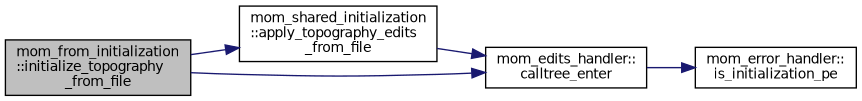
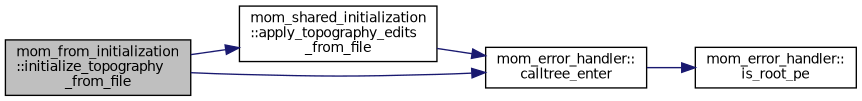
  digraph {
    rankdir=LR
    node [color=black fillcolor=white fontname=Helvetica fontsize=10 shape=record style=filled]
    edge [color=midnightblue fontname=Helvetica fontsize=10 labelfontname=Helvetica labelfontsize=10 style=solid]
    n1 [fillcolor=grey75 fontcolor=black height=0.2 label="mom_from_initialization\l::initialize_topography\l_from_file" width=0.4]
    n2 [height=0.2 label="mom_shared_initialization\l::apply_topography_edits\l_from_file" width=0.4]
-   n3 [height=0.2 label="mom_edits_handler::\lcalltree_enter" width=0.4]
-   n4 [height=0.2 label="mom_error_handler::\lis_initialization_pe" width=0.4]
+   n3 [height=0.2 label="mom_error_handler::\lcalltree_enter" width=0.4]
+   n4 [height=0.2 label="mom_error_handler::\lis_root_pe" width=0.4]
    n1 -> n2
    n1 -> n3
    n2 -> n3
    n3 -> n4
  }
